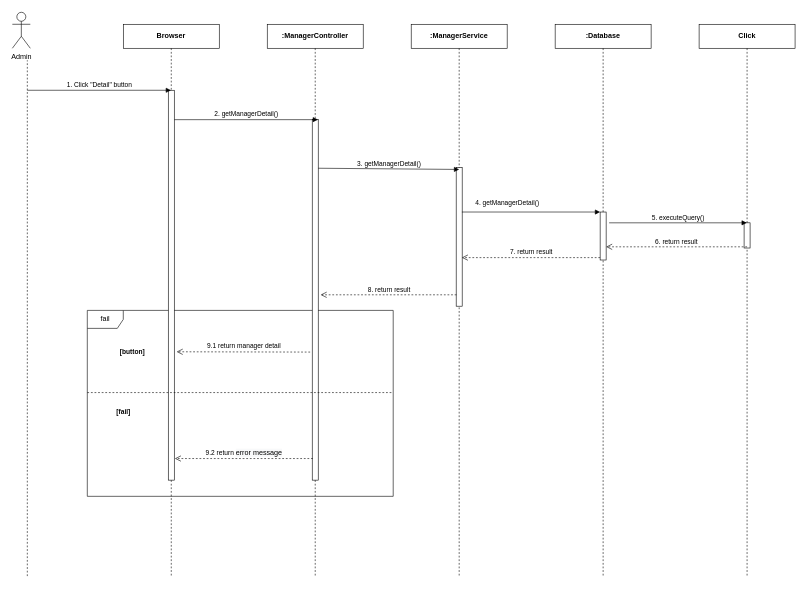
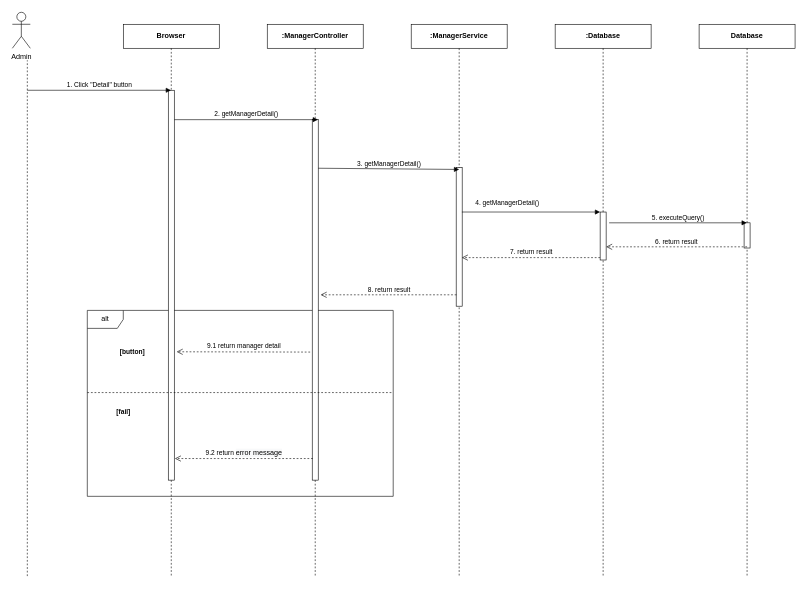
  <mxCell id="0" />
  <mxCell id="1" parent="0" />
- <mxCell id="2" value="fail" style="shape=umlFrame;whiteSpace=wrap;html=1;" parent="1" vertex="1"><mxGeometry x="145" y="517" width="510" height="310" as="geometry" /></mxCell>
+ <mxCell id="2" value="alt" style="shape=umlFrame;whiteSpace=wrap;html=1;" parent="1" vertex="1"><mxGeometry x="145" y="517" width="510" height="310" as="geometry" /></mxCell>
  <mxCell id="3" value="&lt;b&gt;Browser&lt;/b&gt;" style="shape=umlLifeline;perimeter=lifelinePerimeter;whiteSpace=wrap;html=1;container=1;collapsible=0;recursiveResize=0;outlineConnect=0;" parent="1" vertex="1"><mxGeometry x="205" y="40" width="160" height="920" as="geometry" /></mxCell>
  <mxCell id="4" value="" style="html=1;points=[];perimeter=orthogonalPerimeter;" parent="3" vertex="1"><mxGeometry x="75" y="110" width="10" height="650" as="geometry" /></mxCell>
  <mxCell id="5" value="&lt;b&gt;:Database&lt;/b&gt;" style="shape=umlLifeline;perimeter=lifelinePerimeter;whiteSpace=wrap;html=1;container=1;collapsible=0;recursiveResize=0;outlineConnect=0;" parent="1" vertex="1"><mxGeometry x="925" y="40" width="160" height="920" as="geometry" /></mxCell>
  <mxCell id="6" value="" style="html=1;points=[];perimeter=orthogonalPerimeter;" parent="5" vertex="1"><mxGeometry x="75" y="313" width="10" height="80" as="geometry" /></mxCell>
  <mxCell id="7" value="&lt;b&gt;:ManagerService&lt;/b&gt;" style="shape=umlLifeline;perimeter=lifelinePerimeter;whiteSpace=wrap;html=1;container=1;collapsible=0;recursiveResize=0;outlineConnect=0;" parent="1" vertex="1"><mxGeometry x="685" y="40" width="160" height="920" as="geometry" /></mxCell>
  <mxCell id="8" value="" style="html=1;points=[];perimeter=orthogonalPerimeter;" parent="7" vertex="1"><mxGeometry x="75" y="239" width="10" height="231" as="geometry" /></mxCell>
  <mxCell id="9" value="&lt;b&gt;:ManagerController&lt;/b&gt;" style="shape=umlLifeline;perimeter=lifelinePerimeter;whiteSpace=wrap;html=1;container=1;collapsible=0;recursiveResize=0;outlineConnect=0;" parent="1" vertex="1"><mxGeometry x="445" y="40" width="160" height="920" as="geometry" /></mxCell>
  <mxCell id="10" value="" style="html=1;points=[];perimeter=orthogonalPerimeter;" parent="9" vertex="1"><mxGeometry x="75" y="159" width="10" height="601" as="geometry" /></mxCell>
  <mxCell id="11" value="1. Click &quot;Detail&quot; button" style="html=1;verticalAlign=bottom;endArrow=block;" parent="1" target="3" edge="1"><mxGeometry width="80" relative="1" as="geometry"><mxPoint x="45" y="150" as="sourcePoint" /><mxPoint x="125" y="150" as="targetPoint" /></mxGeometry></mxCell>
  <mxCell id="12" value="&lt;div style=&quot;text-align: center&quot;&gt;&lt;span style=&quot;text-align: left&quot;&gt;2. getManagerDetail&lt;/span&gt;()&lt;/div&gt;" style="html=1;verticalAlign=bottom;endArrow=block;" parent="1" edge="1"><mxGeometry width="80" relative="1" as="geometry"><mxPoint x="290" y="199" as="sourcePoint" /><mxPoint x="529.5" y="199" as="targetPoint" /></mxGeometry></mxCell>
  <mxCell id="13" value="&lt;div style=&quot;text-align: center&quot;&gt;&lt;span style=&quot;text-align: left&quot;&gt;3. getManagerDetail&lt;/span&gt;()&lt;/div&gt;" style="html=1;verticalAlign=bottom;endArrow=block;" parent="1" edge="1"><mxGeometry relative="1" as="geometry"><mxPoint x="530" y="280" as="sourcePoint" /><mxPoint x="765" y="282" as="targetPoint" /></mxGeometry></mxCell>
  <mxCell id="14" value="&lt;div style=&quot;text-align: center&quot;&gt;&lt;span style=&quot;text-align: left&quot;&gt;4. getManagerDetail&lt;/span&gt;()&lt;/div&gt;" style="html=1;verticalAlign=bottom;endArrow=block;entryX=0;entryY=0;" parent="1" target="6" edge="1"><mxGeometry x="-0.345" y="6" relative="1" as="geometry"><mxPoint x="769.5" y="353" as="sourcePoint" /><mxPoint as="offset" /></mxGeometry></mxCell>
  <mxCell id="15" value="7. return result" style="html=1;verticalAlign=bottom;endArrow=open;dashed=1;endSize=8;exitX=0;exitY=0.95;" parent="1" source="6" edge="1"><mxGeometry relative="1" as="geometry"><mxPoint x="769.5" y="429" as="targetPoint" /></mxGeometry></mxCell>
- <mxCell id="16" value="&lt;b&gt;Click&lt;/b&gt;" style="shape=umlLifeline;perimeter=lifelinePerimeter;whiteSpace=wrap;html=1;container=1;collapsible=0;recursiveResize=0;outlineConnect=0;" parent="1" vertex="1"><mxGeometry x="1165" y="40" width="160" height="920" as="geometry" /></mxCell>
+ <mxCell id="16" value="&lt;b&gt;Database&lt;/b&gt;" style="shape=umlLifeline;perimeter=lifelinePerimeter;whiteSpace=wrap;html=1;container=1;collapsible=0;recursiveResize=0;outlineConnect=0;" parent="1" vertex="1"><mxGeometry x="1165" y="40" width="160" height="920" as="geometry" /></mxCell>
  <mxCell id="17" value="" style="html=1;points=[];perimeter=orthogonalPerimeter;" parent="16" vertex="1"><mxGeometry x="75" y="331" width="10" height="42" as="geometry" /></mxCell>
  <mxCell id="18" value="5. executeQuery()" style="html=1;verticalAlign=bottom;endArrow=block;" parent="1" edge="1"><mxGeometry relative="1" as="geometry"><mxPoint x="1015" y="371" as="sourcePoint" /><mxPoint x="1244.5" y="371" as="targetPoint" /></mxGeometry></mxCell>
  <mxCell id="19" value="6. return result" style="html=1;verticalAlign=bottom;endArrow=open;dashed=1;endSize=8;" parent="1" target="6" edge="1"><mxGeometry relative="1" as="geometry"><mxPoint x="1045" y="411" as="targetPoint" /><mxPoint x="1245" y="411" as="sourcePoint" /></mxGeometry></mxCell>
  <mxCell id="20" value="8. return result" style="html=1;verticalAlign=bottom;endArrow=open;dashed=1;endSize=8;" parent="1" edge="1"><mxGeometry relative="1" as="geometry"><mxPoint x="534" y="491" as="targetPoint" /><mxPoint x="760.5" y="491" as="sourcePoint" /></mxGeometry></mxCell>
  <mxCell id="21" value="9.1 return manager detail" style="html=1;verticalAlign=bottom;endArrow=open;dashed=1;endSize=8;" parent="1" edge="1"><mxGeometry relative="1" as="geometry"><mxPoint x="294" y="586" as="targetPoint" /><mxPoint x="516.5" y="586.5" as="sourcePoint" /></mxGeometry></mxCell>
  <mxCell id="22" value="&lt;span style=&quot;font-size: 11px ; background-color: rgb(255 , 255 , 255)&quot;&gt;&lt;b&gt;[button]&lt;/b&gt;&lt;/span&gt;" style="text;html=1;align=center;verticalAlign=middle;resizable=0;points=[];autosize=1;" parent="1" vertex="1"><mxGeometry x="185" y="577" width="70" height="20" as="geometry" /></mxCell>
  <mxCell id="23" value="&lt;span style=&quot;font-size: 11px ; background-color: rgb(255 , 255 , 255)&quot;&gt;&lt;b&gt;[fail]&lt;/b&gt;&lt;/span&gt;" style="text;html=1;align=center;verticalAlign=middle;resizable=0;points=[];autosize=1;" parent="1" vertex="1"><mxGeometry x="185" y="677" width="40" height="20" as="geometry" /></mxCell>
  <mxCell id="24" value="9.2 return&amp;nbsp;&lt;span style=&quot;font-size: 12px ; background-color: rgb(248 , 249 , 250)&quot;&gt;error message&lt;/span&gt;" style="html=1;verticalAlign=bottom;endArrow=open;dashed=1;endSize=8;" parent="1" edge="1"><mxGeometry relative="1" as="geometry"><mxPoint x="521" y="764" as="sourcePoint" /><mxPoint x="291" y="764" as="targetPoint" /></mxGeometry></mxCell>
  <mxCell id="25" value="" style="endArrow=none;dashed=1;html=1;" parent="1" edge="1"><mxGeometry width="50" height="50" relative="1" as="geometry"><mxPoint x="145" y="654" as="sourcePoint" /><mxPoint x="655" y="654" as="targetPoint" /></mxGeometry></mxCell>
  <mxCell id="26" value="Admin" style="shape=umlActor;verticalLabelPosition=bottom;verticalAlign=top;html=1;outlineConnect=0;rounded=0;glass=0;sketch=0;fillColor=none;" parent="1" vertex="1"><mxGeometry x="20" y="20" width="30" height="60" as="geometry" /></mxCell>
  <mxCell id="27" value="" style="endArrow=none;dashed=1;html=1;" parent="1" edge="1"><mxGeometry width="50" height="50" relative="1" as="geometry"><mxPoint x="45" y="960" as="sourcePoint" /><mxPoint x="45" y="100" as="targetPoint" /></mxGeometry></mxCell>
